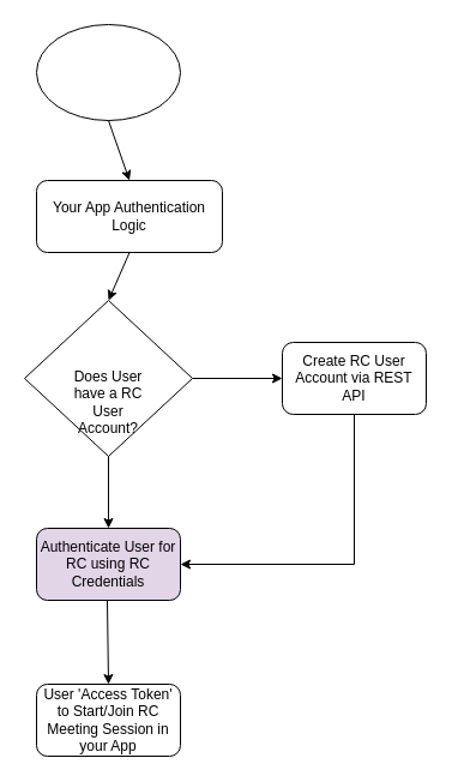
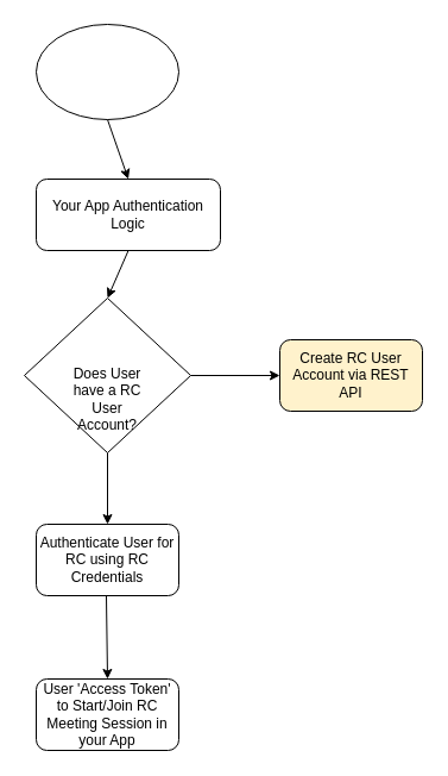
  <mxCell id="0" />
  <mxCell id="1" parent="0" />
  <mxCell id="2" value="" style="ellipse;whiteSpace=wrap;html=1;" vertex="1" parent="1"><mxGeometry x="30" y="20" width="120" height="80" as="geometry" /></mxCell>
  <mxCell id="3" value="Your App Authentication Logic" style="rounded=1;whiteSpace=wrap;html=1;" vertex="1" parent="1"><mxGeometry x="30" y="150" width="155" height="60" as="geometry" /></mxCell>
  <mxCell id="4" value="" style="rhombus;whiteSpace=wrap;html=1;" vertex="1" parent="1"><mxGeometry x="20" y="250" width="140" height="130" as="geometry" /></mxCell>
  <mxCell id="5" value="Does User have a RC User Account?" style="text;html=1;strokeColor=none;fillColor=none;align=center;verticalAlign=middle;whiteSpace=wrap;rounded=0;" vertex="1" parent="1"><mxGeometry x="60" y="320" width="60" height="30" as="geometry" /></mxCell>
  <mxCell id="6" value="" style="endArrow=classic;html=1;rounded=0;exitX=1;exitY=0.5;exitDx=0;exitDy=0;" edge="1" parent="1" source="4"><mxGeometry width="50" height="50" relative="1" as="geometry"><mxPoint x="65" y="410" as="sourcePoint" /><mxPoint x="235" y="315" as="targetPoint" /></mxGeometry></mxCell>
- <mxCell id="7" value="Create RC User Account via REST API" style="rounded=1;whiteSpace=wrap;html=1;" vertex="1" parent="1"><mxGeometry x="235" y="285" width="120" height="60" as="geometry" /></mxCell>
- <mxCell id="8" value="Authenticate User for RC using RC Credentials" style="rounded=1;whiteSpace=wrap;html=1;fillColor=#e1d5e7;" vertex="1" parent="1"><mxGeometry x="30" y="440" width="120" height="60" as="geometry" /></mxCell>
- <mxCell id="9" value="" style="endArrow=classic;html=1;rounded=0;exitX=0.5;exitY=1;exitDx=0;exitDy=0;entryX=1;entryY=0.5;entryDx=0;entryDy=0;" edge="1" parent="1" source="7" target="8"><mxGeometry width="50" height="50" relative="1" as="geometry"><mxPoint x="65" y="410" as="sourcePoint" /><mxPoint x="225" y="460" as="targetPoint" /><Array as="points"><mxPoint x="295" y="470" /></Array></mxGeometry></mxCell>
+ <mxCell id="7" value="Create RC User Account via REST API" style="rounded=1;whiteSpace=wrap;html=1;fillColor=#fff2cc;" vertex="1" parent="1"><mxGeometry x="235" y="285" width="120" height="60" as="geometry" /></mxCell>
+ <mxCell id="8" value="Authenticate User for RC using RC Credentials" style="rounded=1;whiteSpace=wrap;html=1;" vertex="1" parent="1"><mxGeometry x="30" y="440" width="120" height="60" as="geometry" /></mxCell>
  <mxCell id="10" value="" style="endArrow=classic;html=1;rounded=0;exitX=0.5;exitY=1;exitDx=0;exitDy=0;entryX=0.5;entryY=0;entryDx=0;entryDy=0;" edge="1" parent="1" source="4" target="8"><mxGeometry width="50" height="50" relative="1" as="geometry"><mxPoint x="65" y="410" as="sourcePoint" /><mxPoint x="95" y="430" as="targetPoint" /></mxGeometry></mxCell>
  <mxCell id="11" value="" style="endArrow=classic;html=1;rounded=0;exitX=0.5;exitY=1;exitDx=0;exitDy=0;entryX=0.5;entryY=0;entryDx=0;entryDy=0;" edge="1" parent="1" source="3" target="4"><mxGeometry width="50" height="50" relative="1" as="geometry"><mxPoint x="65" y="410" as="sourcePoint" /><mxPoint x="115" y="360" as="targetPoint" /></mxGeometry></mxCell>
  <mxCell id="12" value="" style="endArrow=classic;html=1;rounded=0;exitX=0.5;exitY=1;exitDx=0;exitDy=0;entryX=0.5;entryY=0;entryDx=0;entryDy=0;" edge="1" parent="1" source="2" target="3"><mxGeometry width="50" height="50" relative="1" as="geometry"><mxPoint x="100" y="220" as="sourcePoint" /><mxPoint x="100" y="260" as="targetPoint" /></mxGeometry></mxCell>
  <mxCell id="13" value="User 'Access Token' to Start/Join RC Meeting Session in your App" style="rounded=1;whiteSpace=wrap;html=1;" vertex="1" parent="1"><mxGeometry x="30" y="570" width="120" height="60" as="geometry" /></mxCell>
  <mxCell id="14" value="" style="endArrow=classic;html=1;rounded=0;exitX=0.5;exitY=1;exitDx=0;exitDy=0;entryX=0.5;entryY=0;entryDx=0;entryDy=0;" edge="1" parent="1" target="13"><mxGeometry width="50" height="50" relative="1" as="geometry"><mxPoint x="89" y="500" as="sourcePoint" /><mxPoint x="89" y="560" as="targetPoint" /></mxGeometry></mxCell>
